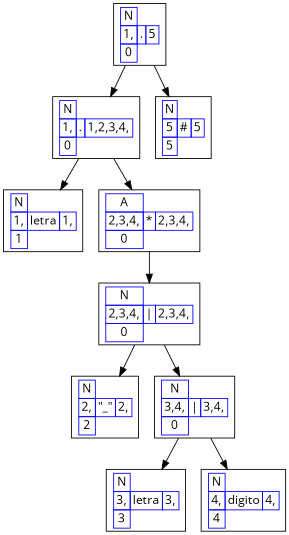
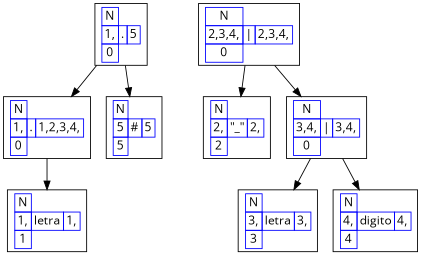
  digraph {
    concentrate=true
    rankdir=UD
    fontname="Open Sans"
    node [shape=box fontname="Open Sans"]
    edge [fontname="Open Sans"]
    n1 [label=<  <table border='0' cellborder='1' color='blue' cellspacing='0'> <tr><td>N</td></tr> <tr><td>1,</td><td>.</td><td>5</td></tr> <tr><td>0</td></tr>  </table> >]
    n2 [label=<  <table border='0' cellborder='1' color='blue' cellspacing='0'> <tr><td>N</td></tr> <tr><td>1,</td><td>.</td><td>1,2,3,4,</td></tr> <tr><td>0</td></tr>  </table> >]
    n3 [label=<  <table border='0' cellborder='1' color='blue' cellspacing='0'> <tr><td>N</td></tr> <tr><td>5</td><td>#</td><td>5</td></tr> <tr><td>5</td></tr>  </table> >]
    n4 [label=<  <table border='0' cellborder='1' color='blue' cellspacing='0'> <tr><td>N</td></tr> <tr><td>1,</td><td>letra</td><td>1,</td></tr> <tr><td>1</td></tr>  </table> >]
-   n5 [label=<  <table border='0' cellborder='1' color='blue' cellspacing='0'> <tr><td>A</td></tr> <tr><td>2,3,4,</td><td>*</td><td>2,3,4,</td></tr> <tr><td>0</td></tr>  </table> >]
    n6 [label=<  <table border='0' cellborder='1' color='blue' cellspacing='0'> <tr><td>N</td></tr> <tr><td>2,3,4,</td><td>|</td><td>2,3,4,</td></tr> <tr><td>0</td></tr>  </table> >]
    n7 [label=<  <table border='0' cellborder='1' color='blue' cellspacing='0'> <tr><td>N</td></tr> <tr><td>2,</td><td>"_"</td><td>2,</td></tr> <tr><td>2</td></tr>  </table> >]
    n8 [label=<  <table border='0' cellborder='1' color='blue' cellspacing='0'> <tr><td>N</td></tr> <tr><td>3,4,</td><td>|</td><td>3,4,</td></tr> <tr><td>0</td></tr>  </table> >]
    n9 [label=<  <table border='0' cellborder='1' color='blue' cellspacing='0'> <tr><td>N</td></tr> <tr><td>3,</td><td>letra</td><td>3,</td></tr> <tr><td>3</td></tr>  </table> >]
    n10 [label=<  <table border='0' cellborder='1' color='blue' cellspacing='0'> <tr><td>N</td></tr> <tr><td>4,</td><td>digito</td><td>4,</td></tr> <tr><td>4</td></tr>  </table> >]
    n1 -> n2
    n1 -> n3
    n2 -> n4
-   n2 -> n5
-   n5 -> n6
    n6 -> n7
    n6 -> n8
    n8 -> n9
    n8 -> n10
  }
